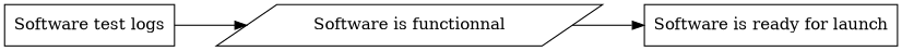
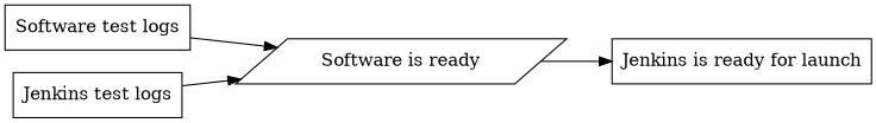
  digraph {
    rankdir=LR
    node [shape=box]
-   n1 [label="Software is ready for launch"]
-   n2 [label="Software is functionnal" shape=polygon sides=4 skew=.4]
+   n1 [label="Jenkins is ready for launch"]
+   n2 [label="Software is ready" shape=polygon sides=4 skew=.4]
    n3 [label="Software test logs"]
+   n4 [label="Jenkins test logs"]
    n2 -> n1
    n3 -> n2
+   n4 -> n2
  }
